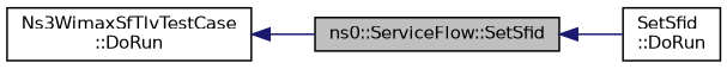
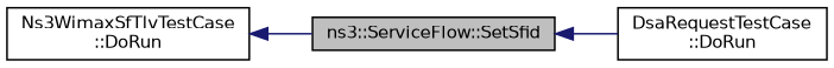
  digraph {
    rankdir=LR
    node [color=black fillcolor=white fontname=Helvetica fontsize=10 shape=record style=filled]
    edge [color=midnightblue dir=back fontname=Helvetica fontsize=10 labelfontname=Helvetica labelfontsize=10 style=solid]
-   n1 [fillcolor=grey75 fontcolor=black height=0.2 label="ns0::ServiceFlow::SetSfid" width=0.4]
-   n2 [height=0.2 label="SetSfid\l::DoRun" width=0.4]
+   n1 [fillcolor=grey75 fontcolor=black height=0.2 label="ns3::ServiceFlow::SetSfid" width=0.4]
+   n2 [height=0.2 label="DsaRequestTestCase\l::DoRun" width=0.4]
    n3 [height=0.2 label="Ns3WimaxSfTlvTestCase\l::DoRun" width=0.4]
    n1 -> n2
    n3 -> n1
  }
